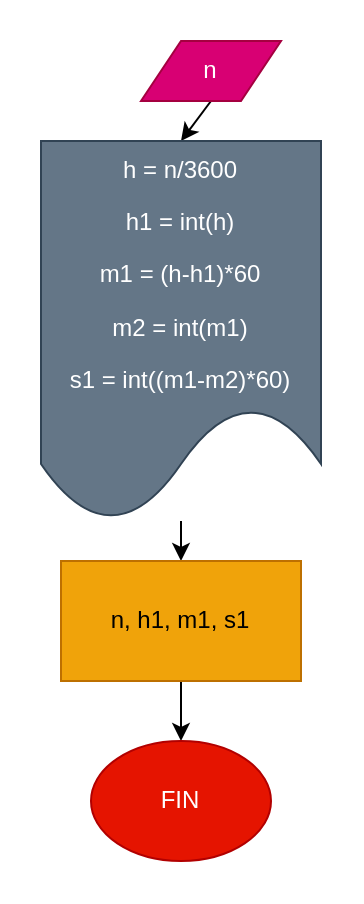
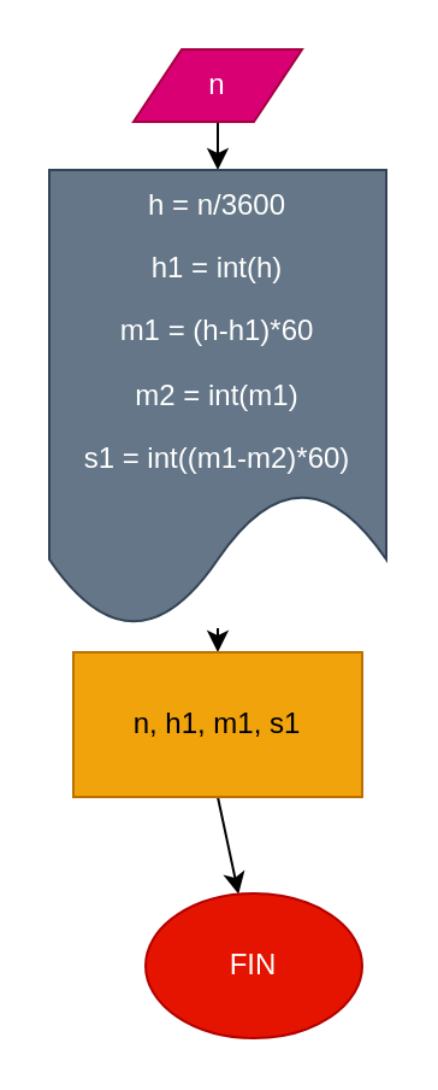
  <mxCell id="0" />
  <mxCell id="1" parent="0" />
  <mxCell id="2" style="edgeStyle=none;html=1;exitX=0.5;exitY=1;exitDx=0;exitDy=0;entryX=0.5;entryY=0;entryDx=0;entryDy=0;" parent="1" source="3" target="5" edge="1"><mxGeometry relative="1" as="geometry" /></mxCell>
- <mxCell id="3" value="n" style="shape=parallelogram;perimeter=parallelogramPerimeter;whiteSpace=wrap;html=1;fixedSize=1;fillColor=#d80073;fontColor=#ffffff;strokeColor=#A50040;" parent="1" vertex="1"><mxGeometry x="70" y="20" width="70" height="30" as="geometry" /></mxCell>
+ <mxCell id="3" value="n" style="shape=parallelogram;perimeter=parallelogramPerimeter;whiteSpace=wrap;html=1;fixedSize=1;fillColor=#d80073;fontColor=#ffffff;strokeColor=#A50040;" parent="1" vertex="1"><mxGeometry x="55" y="20" width="70" height="30" as="geometry" /></mxCell>
  <mxCell id="4" value="" style="edgeStyle=none;html=1;" parent="1" source="5" target="7" edge="1"><mxGeometry relative="1" as="geometry" /></mxCell>
  <mxCell id="5" value="&lt;p class=&quot;selectable-text copyable-text&quot;&gt;&lt;span class=&quot;selectable-text copyable-text&quot;&gt;h = n/3600&lt;/span&gt;&lt;/p&gt;&lt;p class=&quot;selectable-text copyable-text&quot;&gt;&lt;span class=&quot;selectable-text copyable-text&quot;&gt;h1 = int(h)&lt;/span&gt;&lt;/p&gt;&lt;p class=&quot;selectable-text copyable-text&quot;&gt;&lt;span class=&quot;selectable-text copyable-text&quot;&gt;m1 = (h-h1)*60&lt;/span&gt;&lt;/p&gt;&lt;p class=&quot;selectable-text copyable-text&quot;&gt;&lt;span class=&quot;selectable-text copyable-text&quot;&gt;m2 = int(m1)&lt;/span&gt;&lt;/p&gt;&lt;p class=&quot;selectable-text copyable-text&quot;&gt;&lt;span class=&quot;selectable-text copyable-text&quot;&gt;s1 = int((m1-m2)*60)&lt;/span&gt;&lt;/p&gt;" style="shape=document;whiteSpace=wrap;html=1;boundedLbl=1;fillColor=#647687;fontColor=#ffffff;strokeColor=#314354;" parent="1" vertex="1"><mxGeometry x="20" y="70" width="140" height="190" as="geometry" /></mxCell>
  <mxCell id="6" style="edgeStyle=none;html=1;exitX=0.5;exitY=1;exitDx=0;exitDy=0;" parent="1" source="7" target="8" edge="1"><mxGeometry relative="1" as="geometry" /></mxCell>
- <mxCell id="7" value="&lt;span class=&quot;selectable-text copyable-text&quot;&gt;n, h1, m1, s1&lt;/span&gt;" style="rounded=0;whiteSpace=wrap;html=1;fillColor=#f0a30a;fontColor=#000000;strokeColor=#BD7000;" parent="1" vertex="1"><mxGeometry x="30" y="280" width="120" height="60" as="geometry" /></mxCell>
- <mxCell id="8" value="FIN" style="ellipse;whiteSpace=wrap;html=1;fillColor=#e51400;fontColor=#ffffff;strokeColor=#B20000;" parent="1" vertex="1"><mxGeometry x="45" y="370" width="90" height="60" as="geometry" /></mxCell>
+ <mxCell id="7" value="&lt;span class=&quot;selectable-text copyable-text&quot;&gt;n, h1, m1, s1&lt;/span&gt;" style="rounded=0;whiteSpace=wrap;html=1;fillColor=#f0a30a;fontColor=#000000;strokeColor=#BD7000;" parent="1" vertex="1"><mxGeometry x="30" y="270" width="120" height="60" as="geometry" /></mxCell>
+ <mxCell id="8" value="FIN" style="ellipse;whiteSpace=wrap;html=1;fillColor=#e51400;fontColor=#ffffff;strokeColor=#B20000;" parent="1" vertex="1"><mxGeometry x="60" y="370" width="90" height="60" as="geometry" /></mxCell>
